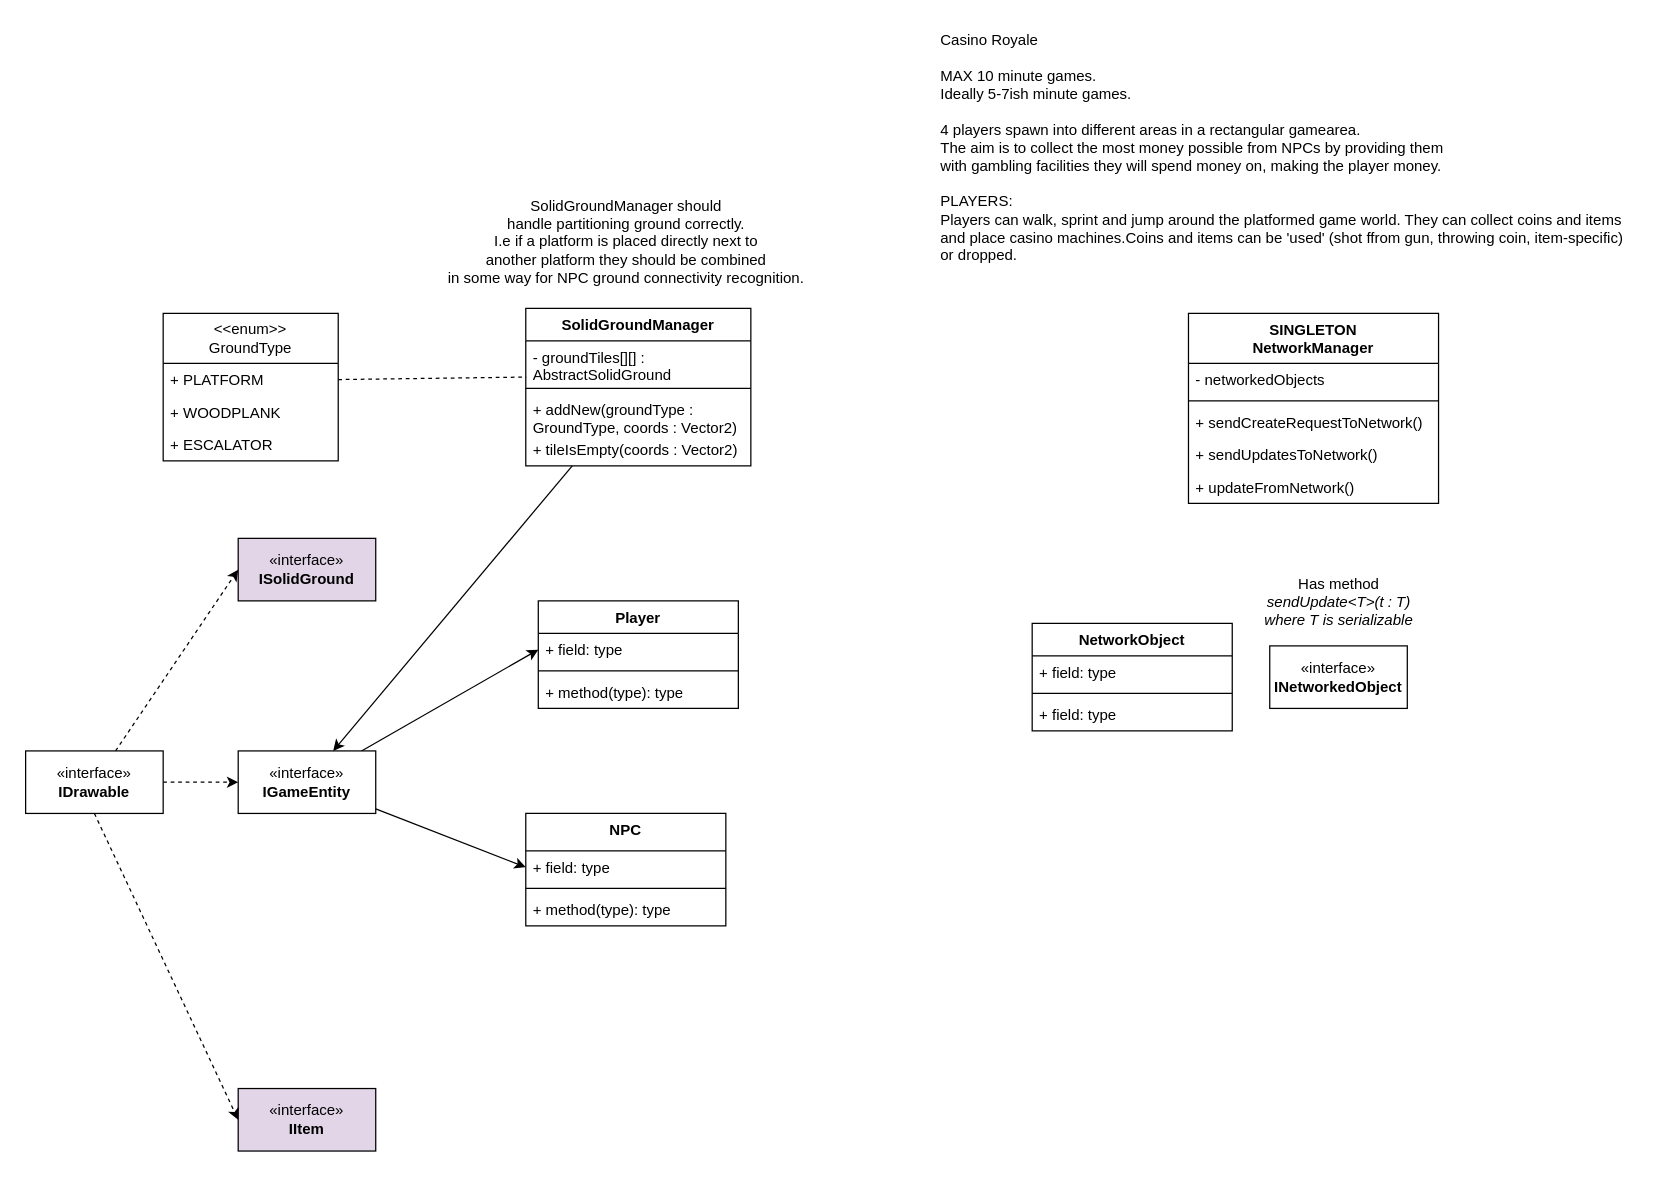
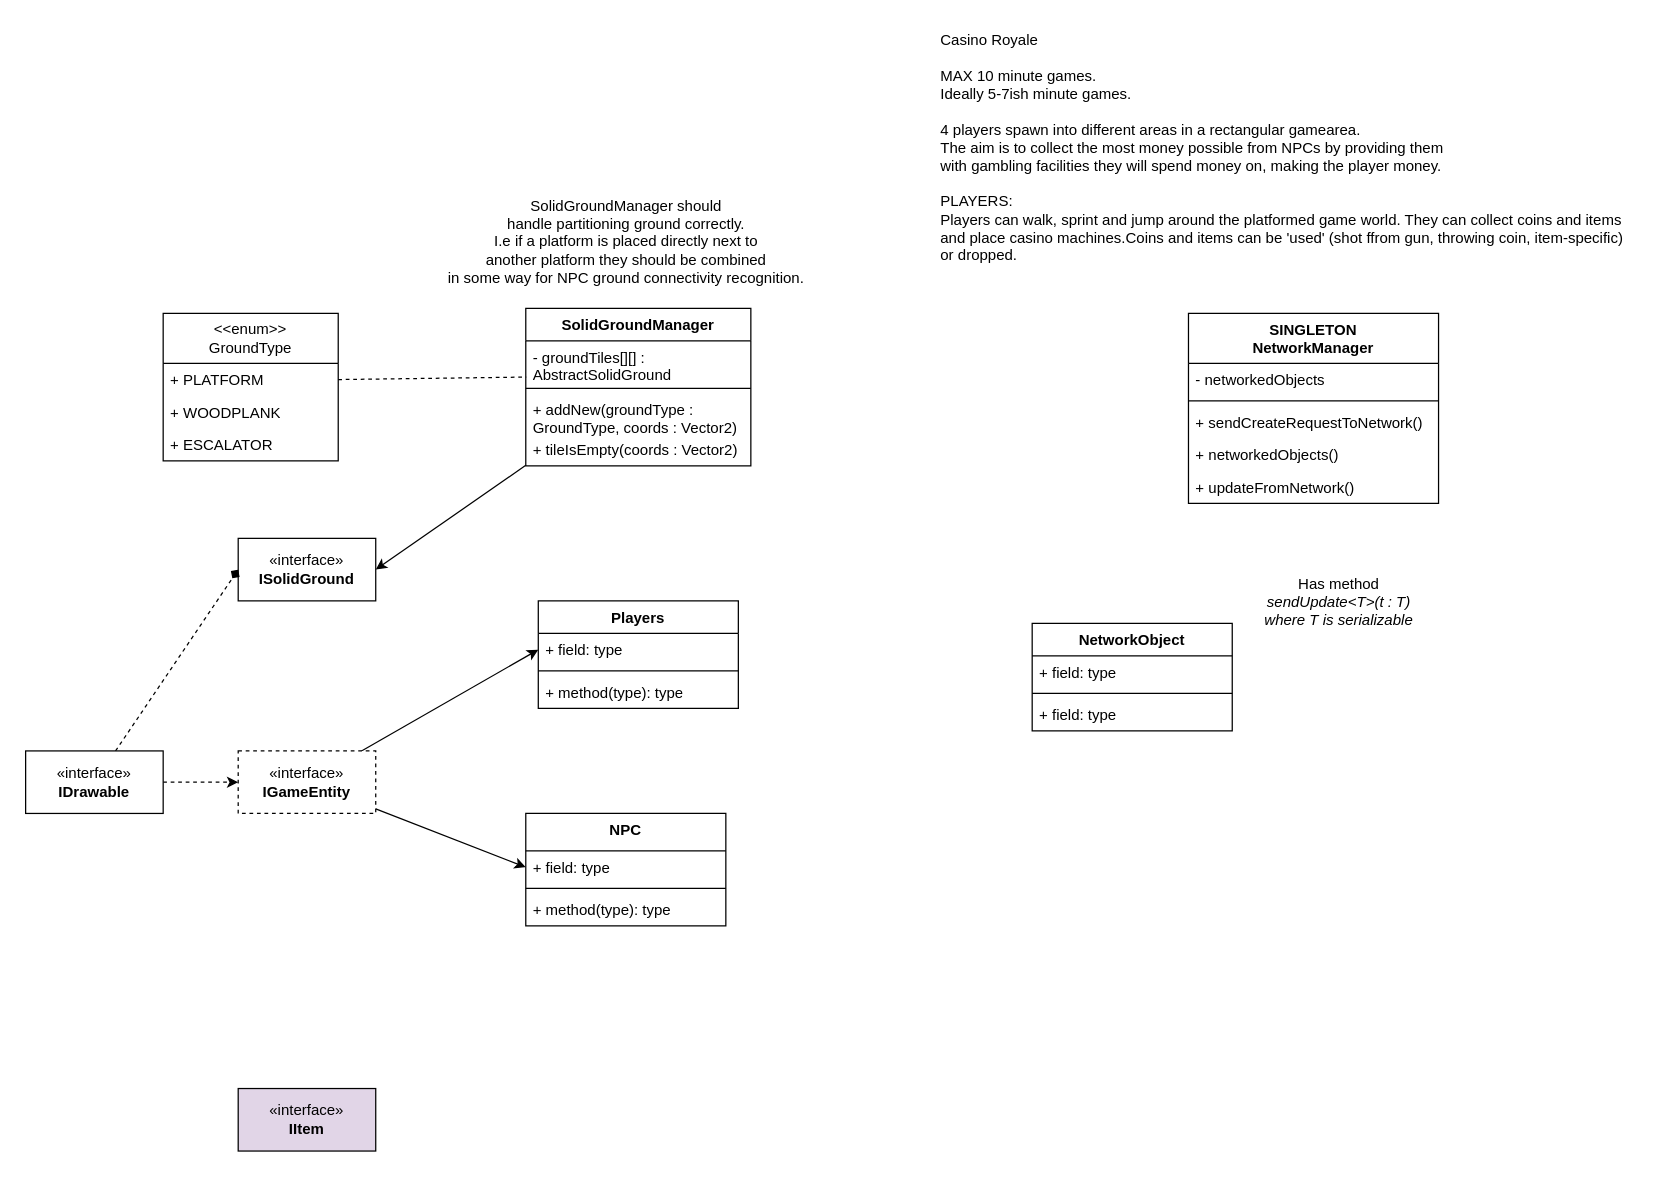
  <mxCell id="0" />
  <mxCell id="1" parent="0" />
  <mxCell id="2" value="Casino Royale&lt;div&gt;&lt;br&gt;&lt;/div&gt;&lt;div&gt;MAX 10 minute games.&lt;/div&gt;&lt;div&gt;Ideally 5-7ish minute games.&lt;/div&gt;&lt;div&gt;&lt;br&gt;&lt;/div&gt;&lt;div&gt;4 players spawn into different areas in a rectangular gamearea.&lt;/div&gt;&lt;div&gt;The aim is to collect the most money possible from NPCs by providing them&lt;/div&gt;&lt;div&gt;with gambling facilities they will spend money on, making the player money.&lt;/div&gt;&lt;div&gt;&lt;br&gt;&lt;/div&gt;&lt;div&gt;PLAYERS:&lt;/div&gt;&lt;div&gt;Players can walk, sprint and jump around the platformed game world. They can collect coins and items&lt;/div&gt;&lt;div&gt;and place casino machines.Coins and items can be 'used' (shot ffrom gun, throwing coin, item-specific)&amp;nbsp;&lt;/div&gt;&lt;div&gt;or dropped.&lt;/div&gt;&lt;div&gt;&lt;br&gt;&lt;/div&gt;" style="text;html=1;align=left;verticalAlign=middle;resizable=0;points=[];autosize=1;strokeColor=none;fillColor=none;" parent="1" vertex="1"><mxGeometry x="750" y="20" width="570" height="210" as="geometry" /></mxCell>
- <mxCell id="3" value="«interface»&lt;br&gt;&lt;b&gt;ISolidGround&lt;/b&gt;" style="html=1;whiteSpace=wrap;fillColor=#e1d5e7;" vertex="1" parent="1"><mxGeometry x="190" y="430" width="110" height="50" as="geometry" /></mxCell>
+ <mxCell id="3" value="«interface»&lt;br&gt;&lt;b&gt;ISolidGround&lt;/b&gt;" style="html=1;whiteSpace=wrap;" vertex="1" parent="1"><mxGeometry x="190" y="430" width="110" height="50" as="geometry" /></mxCell>
  <mxCell id="4" style="edgeStyle=none;html=1;entryX=0;entryY=0.5;entryDx=0;entryDy=0;" edge="1" parent="1" source="6" target="9"><mxGeometry relative="1" as="geometry" /></mxCell>
  <mxCell id="5" style="edgeStyle=none;html=1;entryX=0;entryY=0.5;entryDx=0;entryDy=0;" edge="1" parent="1" source="6" target="35"><mxGeometry relative="1" as="geometry" /></mxCell>
- <mxCell id="6" value="«interface»&lt;br&gt;&lt;b&gt;IGameEntity&lt;/b&gt;" style="html=1;whiteSpace=wrap;" vertex="1" parent="1"><mxGeometry x="190" y="600" width="110" height="50" as="geometry" /></mxCell>
+ <mxCell id="6" value="«interface»&lt;br&gt;&lt;b&gt;IGameEntity&lt;/b&gt;" style="html=1;whiteSpace=wrap;dashed=1;" vertex="1" parent="1"><mxGeometry x="190" y="600" width="110" height="50" as="geometry" /></mxCell>
  <mxCell id="7" value="«interface»&lt;br&gt;&lt;b&gt;IItem&lt;/b&gt;" style="html=1;whiteSpace=wrap;fillColor=#e1d5e7;" vertex="1" parent="1"><mxGeometry x="190" y="870" width="110" height="50" as="geometry" /></mxCell>
- <mxCell id="8" value="Player" style="swimlane;fontStyle=1;align=center;verticalAlign=top;childLayout=stackLayout;horizontal=1;startSize=26;horizontalStack=0;resizeParent=1;resizeParentMax=0;resizeLast=0;collapsible=1;marginBottom=0;whiteSpace=wrap;html=1;" vertex="1" parent="1"><mxGeometry x="430" y="480" width="160" height="86" as="geometry" /></mxCell>
+ <mxCell id="8" value="Players" style="swimlane;fontStyle=1;align=center;verticalAlign=top;childLayout=stackLayout;horizontal=1;startSize=26;horizontalStack=0;resizeParent=1;resizeParentMax=0;resizeLast=0;collapsible=1;marginBottom=0;whiteSpace=wrap;html=1;" vertex="1" parent="1"><mxGeometry x="430" y="480" width="160" height="86" as="geometry" /></mxCell>
  <mxCell id="9" value="+ field: type" style="text;strokeColor=none;fillColor=none;align=left;verticalAlign=top;spacingLeft=4;spacingRight=4;overflow=hidden;rotatable=0;points=[[0,0.5],[1,0.5]];portConstraint=eastwest;whiteSpace=wrap;html=1;" vertex="1" parent="8"><mxGeometry y="26" width="160" height="26" as="geometry" /></mxCell>
  <mxCell id="10" value="" style="line;strokeWidth=1;fillColor=none;align=left;verticalAlign=middle;spacingTop=-1;spacingLeft=3;spacingRight=3;rotatable=0;labelPosition=right;points=[];portConstraint=eastwest;strokeColor=inherit;" vertex="1" parent="8"><mxGeometry y="52" width="160" height="8" as="geometry" /></mxCell>
  <mxCell id="11" value="+ method(type): type" style="text;strokeColor=none;fillColor=none;align=left;verticalAlign=top;spacingLeft=4;spacingRight=4;overflow=hidden;rotatable=0;points=[[0,0.5],[1,0.5]];portConstraint=eastwest;whiteSpace=wrap;html=1;" vertex="1" parent="8"><mxGeometry y="60" width="160" height="26" as="geometry" /></mxCell>
- <mxCell id="12" style="edgeStyle=none;html=1;entryX=0;entryY=0.5;entryDx=0;entryDy=0;dashed=1;" edge="1" parent="1" source="15" target="3"><mxGeometry relative="1" as="geometry"><Array as="points" /></mxGeometry></mxCell>
+ <mxCell id="12" style="edgeStyle=none;html=1;entryX=0;entryY=0.5;entryDx=0;entryDy=0;dashed=1;endArrow=diamond;" edge="1" parent="1" source="15" target="3"><mxGeometry relative="1" as="geometry"><Array as="points" /></mxGeometry></mxCell>
  <mxCell id="13" style="edgeStyle=none;html=1;dashed=1;" edge="1" parent="1" source="15" target="6"><mxGeometry relative="1" as="geometry" /></mxCell>
- <mxCell id="14" style="edgeStyle=none;html=1;entryX=0;entryY=0.5;entryDx=0;entryDy=0;exitX=0.5;exitY=1;exitDx=0;exitDy=0;dashed=1;" edge="1" parent="1" source="15" target="7"><mxGeometry relative="1" as="geometry" /></mxCell>
  <mxCell id="15" value="«interface»&lt;br&gt;&lt;b&gt;IDrawable&lt;/b&gt;" style="html=1;whiteSpace=wrap;" vertex="1" parent="1"><mxGeometry x="20" y="600" width="110" height="50" as="geometry" /></mxCell>
- <mxCell id="16" style="edgeStyle=none;html=1;" edge="1" parent="1" source="17" target="6"><mxGeometry relative="1" as="geometry" /></mxCell>
+ <mxCell id="16" style="edgeStyle=none;html=1;entryX=1;entryY=0.5;entryDx=0;entryDy=0;" edge="1" parent="1" source="17" target="3"><mxGeometry relative="1" as="geometry" /></mxCell>
  <mxCell id="17" value="SolidGroundManager" style="swimlane;fontStyle=1;align=center;verticalAlign=top;childLayout=stackLayout;horizontal=1;startSize=26;horizontalStack=0;resizeParent=1;resizeParentMax=0;resizeLast=0;collapsible=1;marginBottom=0;whiteSpace=wrap;html=1;" vertex="1" parent="1"><mxGeometry x="420" y="246" width="180" height="126" as="geometry" /></mxCell>
  <mxCell id="18" value="- groundTiles[][] : AbstractSolidGround" style="text;strokeColor=none;fillColor=none;align=left;verticalAlign=top;spacingLeft=4;spacingRight=4;overflow=hidden;rotatable=0;points=[[0,0.5],[1,0.5]];portConstraint=eastwest;whiteSpace=wrap;html=1;" vertex="1" parent="17"><mxGeometry y="26" width="180" height="34" as="geometry" /></mxCell>
  <mxCell id="19" value="" style="line;strokeWidth=1;fillColor=none;align=left;verticalAlign=middle;spacingTop=-1;spacingLeft=3;spacingRight=3;rotatable=0;labelPosition=right;points=[];portConstraint=eastwest;strokeColor=inherit;" vertex="1" parent="17"><mxGeometry y="60" width="180" height="8" as="geometry" /></mxCell>
  <mxCell id="20" value="+ addNew(groundType : GroundType, coords : Vector2)" style="text;strokeColor=none;fillColor=none;align=left;verticalAlign=top;spacingLeft=4;spacingRight=4;overflow=hidden;rotatable=0;points=[[0,0.5],[1,0.5]];portConstraint=eastwest;whiteSpace=wrap;html=1;" vertex="1" parent="17"><mxGeometry y="68" width="180" height="32" as="geometry" /></mxCell>
  <mxCell id="21" value="+ tileIsEmpty(coords : Vector2)" style="text;strokeColor=none;fillColor=none;align=left;verticalAlign=top;spacingLeft=4;spacingRight=4;overflow=hidden;rotatable=0;points=[[0,0.5],[1,0.5]];portConstraint=eastwest;whiteSpace=wrap;html=1;" vertex="1" parent="17"><mxGeometry y="100" width="180" height="26" as="geometry" /></mxCell>
  <mxCell id="22" value="SolidGroundManager should&lt;div&gt;handle partitioning ground correctly.&lt;/div&gt;&lt;div&gt;I.e if a platform is placed directly next to&lt;/div&gt;&lt;div&gt;another platform they should be combined&lt;/div&gt;&lt;div&gt;in some way for NPC ground connectivity recognition.&lt;/div&gt;" style="text;html=1;align=center;verticalAlign=middle;resizable=0;points=[];autosize=1;strokeColor=none;fillColor=none;" vertex="1" parent="1"><mxGeometry x="345" y="148" width="310" height="90" as="geometry" /></mxCell>
- <mxCell id="23" value="«interface»&lt;br&gt;&lt;b&gt;INetworkedObject&lt;/b&gt;" style="html=1;whiteSpace=wrap;" vertex="1" parent="1"><mxGeometry x="1015" y="516" width="110" height="50" as="geometry" /></mxCell>
  <mxCell id="24" value="NetworkObject" style="swimlane;fontStyle=1;align=center;verticalAlign=top;childLayout=stackLayout;horizontal=1;startSize=26;horizontalStack=0;resizeParent=1;resizeParentMax=0;resizeLast=0;collapsible=1;marginBottom=0;whiteSpace=wrap;html=1;" vertex="1" parent="1"><mxGeometry x="825" y="498" width="160" height="86" as="geometry" /></mxCell>
  <mxCell id="25" value="+ field: type" style="text;strokeColor=none;fillColor=none;align=left;verticalAlign=top;spacingLeft=4;spacingRight=4;overflow=hidden;rotatable=0;points=[[0,0.5],[1,0.5]];portConstraint=eastwest;whiteSpace=wrap;html=1;" vertex="1" parent="24"><mxGeometry y="26" width="160" height="26" as="geometry" /></mxCell>
  <mxCell id="26" value="" style="line;strokeWidth=1;fillColor=none;align=left;verticalAlign=middle;spacingTop=-1;spacingLeft=3;spacingRight=3;rotatable=0;labelPosition=right;points=[];portConstraint=eastwest;strokeColor=inherit;" vertex="1" parent="24"><mxGeometry y="52" width="160" height="8" as="geometry" /></mxCell>
  <mxCell id="27" value="+ field: type" style="text;strokeColor=none;fillColor=none;align=left;verticalAlign=top;spacingLeft=4;spacingRight=4;overflow=hidden;rotatable=0;points=[[0,0.5],[1,0.5]];portConstraint=eastwest;whiteSpace=wrap;html=1;" vertex="1" parent="24"><mxGeometry y="60" width="160" height="26" as="geometry" /></mxCell>
  <mxCell id="28" value="&lt;div&gt;SINGLETON&lt;/div&gt;NetworkManager" style="swimlane;fontStyle=1;align=center;verticalAlign=top;childLayout=stackLayout;horizontal=1;startSize=40;horizontalStack=0;resizeParent=1;resizeParentMax=0;resizeLast=0;collapsible=1;marginBottom=0;whiteSpace=wrap;html=1;" vertex="1" parent="1"><mxGeometry x="950" y="250" width="200" height="152" as="geometry" /></mxCell>
  <mxCell id="29" value="- networkedObjects" style="text;strokeColor=none;fillColor=none;align=left;verticalAlign=top;spacingLeft=4;spacingRight=4;overflow=hidden;rotatable=0;points=[[0,0.5],[1,0.5]];portConstraint=eastwest;whiteSpace=wrap;html=1;" vertex="1" parent="28"><mxGeometry y="40" width="200" height="26" as="geometry" /></mxCell>
  <mxCell id="30" value="" style="line;strokeWidth=1;fillColor=none;align=left;verticalAlign=middle;spacingTop=-1;spacingLeft=3;spacingRight=3;rotatable=0;labelPosition=right;points=[];portConstraint=eastwest;strokeColor=inherit;" vertex="1" parent="28"><mxGeometry y="66" width="200" height="8" as="geometry" /></mxCell>
  <mxCell id="31" value="+ sendCreateRequestToNetwork()&lt;div&gt;&lt;br&gt;&lt;/div&gt;" style="text;strokeColor=none;fillColor=none;align=left;verticalAlign=top;spacingLeft=4;spacingRight=4;overflow=hidden;rotatable=0;points=[[0,0.5],[1,0.5]];portConstraint=eastwest;whiteSpace=wrap;html=1;" vertex="1" parent="28"><mxGeometry y="74" width="200" height="26" as="geometry" /></mxCell>
- <mxCell id="32" value="+ sendUpdatesToNetwork()&lt;div&gt;&lt;br&gt;&lt;/div&gt;" style="text;strokeColor=none;fillColor=none;align=left;verticalAlign=top;spacingLeft=4;spacingRight=4;overflow=hidden;rotatable=0;points=[[0,0.5],[1,0.5]];portConstraint=eastwest;whiteSpace=wrap;html=1;" vertex="1" parent="28"><mxGeometry y="100" width="200" height="26" as="geometry" /></mxCell>
+ <mxCell id="32" value="+ networkedObjects()&lt;div&gt;&lt;br&gt;&lt;/div&gt;" style="text;strokeColor=none;fillColor=none;align=left;verticalAlign=top;spacingLeft=4;spacingRight=4;overflow=hidden;rotatable=0;points=[[0,0.5],[1,0.5]];portConstraint=eastwest;whiteSpace=wrap;html=1;" vertex="1" parent="28"><mxGeometry y="100" width="200" height="26" as="geometry" /></mxCell>
  <mxCell id="33" value="+ updateFromNetwork()&lt;div&gt;&lt;br&gt;&lt;/div&gt;" style="text;strokeColor=none;fillColor=none;align=left;verticalAlign=top;spacingLeft=4;spacingRight=4;overflow=hidden;rotatable=0;points=[[0,0.5],[1,0.5]];portConstraint=eastwest;whiteSpace=wrap;html=1;" vertex="1" parent="28"><mxGeometry y="126" width="200" height="26" as="geometry" /></mxCell>
  <mxCell id="34" value="NPC" style="swimlane;fontStyle=1;align=center;verticalAlign=top;childLayout=stackLayout;horizontal=1;startSize=30;horizontalStack=0;resizeParent=1;resizeParentMax=0;resizeLast=0;collapsible=1;marginBottom=0;whiteSpace=wrap;html=1;" vertex="1" parent="1"><mxGeometry x="420" y="650" width="160" height="90" as="geometry" /></mxCell>
  <mxCell id="35" value="+ field: type" style="text;strokeColor=none;fillColor=none;align=left;verticalAlign=top;spacingLeft=4;spacingRight=4;overflow=hidden;rotatable=0;points=[[0,0.5],[1,0.5]];portConstraint=eastwest;whiteSpace=wrap;html=1;" vertex="1" parent="34"><mxGeometry y="30" width="160" height="26" as="geometry" /></mxCell>
  <mxCell id="36" value="" style="line;strokeWidth=1;fillColor=none;align=left;verticalAlign=middle;spacingTop=-1;spacingLeft=3;spacingRight=3;rotatable=0;labelPosition=right;points=[];portConstraint=eastwest;strokeColor=inherit;" vertex="1" parent="34"><mxGeometry y="56" width="160" height="8" as="geometry" /></mxCell>
  <mxCell id="37" value="+ method(type): type" style="text;strokeColor=none;fillColor=none;align=left;verticalAlign=top;spacingLeft=4;spacingRight=4;overflow=hidden;rotatable=0;points=[[0,0.5],[1,0.5]];portConstraint=eastwest;whiteSpace=wrap;html=1;" vertex="1" parent="34"><mxGeometry y="64" width="160" height="26" as="geometry" /></mxCell>
  <mxCell id="38" value="&amp;lt;&amp;lt;enum&amp;gt;&amp;gt;&lt;div&gt;GroundType&lt;/div&gt;" style="swimlane;fontStyle=0;childLayout=stackLayout;horizontal=1;startSize=40;fillColor=none;horizontalStack=0;resizeParent=1;resizeParentMax=0;resizeLast=0;collapsible=1;marginBottom=0;whiteSpace=wrap;html=1;" vertex="1" parent="1"><mxGeometry x="130" y="250" width="140" height="118" as="geometry" /></mxCell>
  <mxCell id="39" value="+ PLATFORM" style="text;strokeColor=none;fillColor=none;align=left;verticalAlign=top;spacingLeft=4;spacingRight=4;overflow=hidden;rotatable=0;points=[[0,0.5],[1,0.5]];portConstraint=eastwest;whiteSpace=wrap;html=1;" vertex="1" parent="38"><mxGeometry y="40" width="140" height="26" as="geometry" /></mxCell>
  <mxCell id="40" value="+ WOODPLANK" style="text;strokeColor=none;fillColor=none;align=left;verticalAlign=top;spacingLeft=4;spacingRight=4;overflow=hidden;rotatable=0;points=[[0,0.5],[1,0.5]];portConstraint=eastwest;whiteSpace=wrap;html=1;" vertex="1" parent="38"><mxGeometry y="66" width="140" height="26" as="geometry" /></mxCell>
  <mxCell id="41" value="+ ESCALATOR" style="text;strokeColor=none;fillColor=none;align=left;verticalAlign=top;spacingLeft=4;spacingRight=4;overflow=hidden;rotatable=0;points=[[0,0.5],[1,0.5]];portConstraint=eastwest;whiteSpace=wrap;html=1;" vertex="1" parent="38"><mxGeometry y="92" width="140" height="26" as="geometry" /></mxCell>
  <mxCell id="42" style="edgeStyle=none;html=1;entryX=0.002;entryY=0.853;entryDx=0;entryDy=0;entryPerimeter=0;dashed=1;endArrow=none;endFill=0;exitX=1;exitY=0.5;exitDx=0;exitDy=0;" edge="1" parent="1" source="39" target="18"><mxGeometry relative="1" as="geometry"><mxPoint x="330" y="307.139" as="sourcePoint" /></mxGeometry></mxCell>
  <mxCell id="43" value="Has method&lt;div&gt;&lt;i&gt;sendUpdate&amp;lt;T&amp;gt;(t : T)&lt;/i&gt;&lt;/div&gt;&lt;div&gt;&lt;i&gt;where T is serializable&lt;/i&gt;&lt;/div&gt;" style="text;html=1;align=center;verticalAlign=middle;resizable=0;points=[];autosize=1;strokeColor=none;fillColor=none;" vertex="1" parent="1"><mxGeometry x="1000" y="451" width="140" height="60" as="geometry" /></mxCell>
